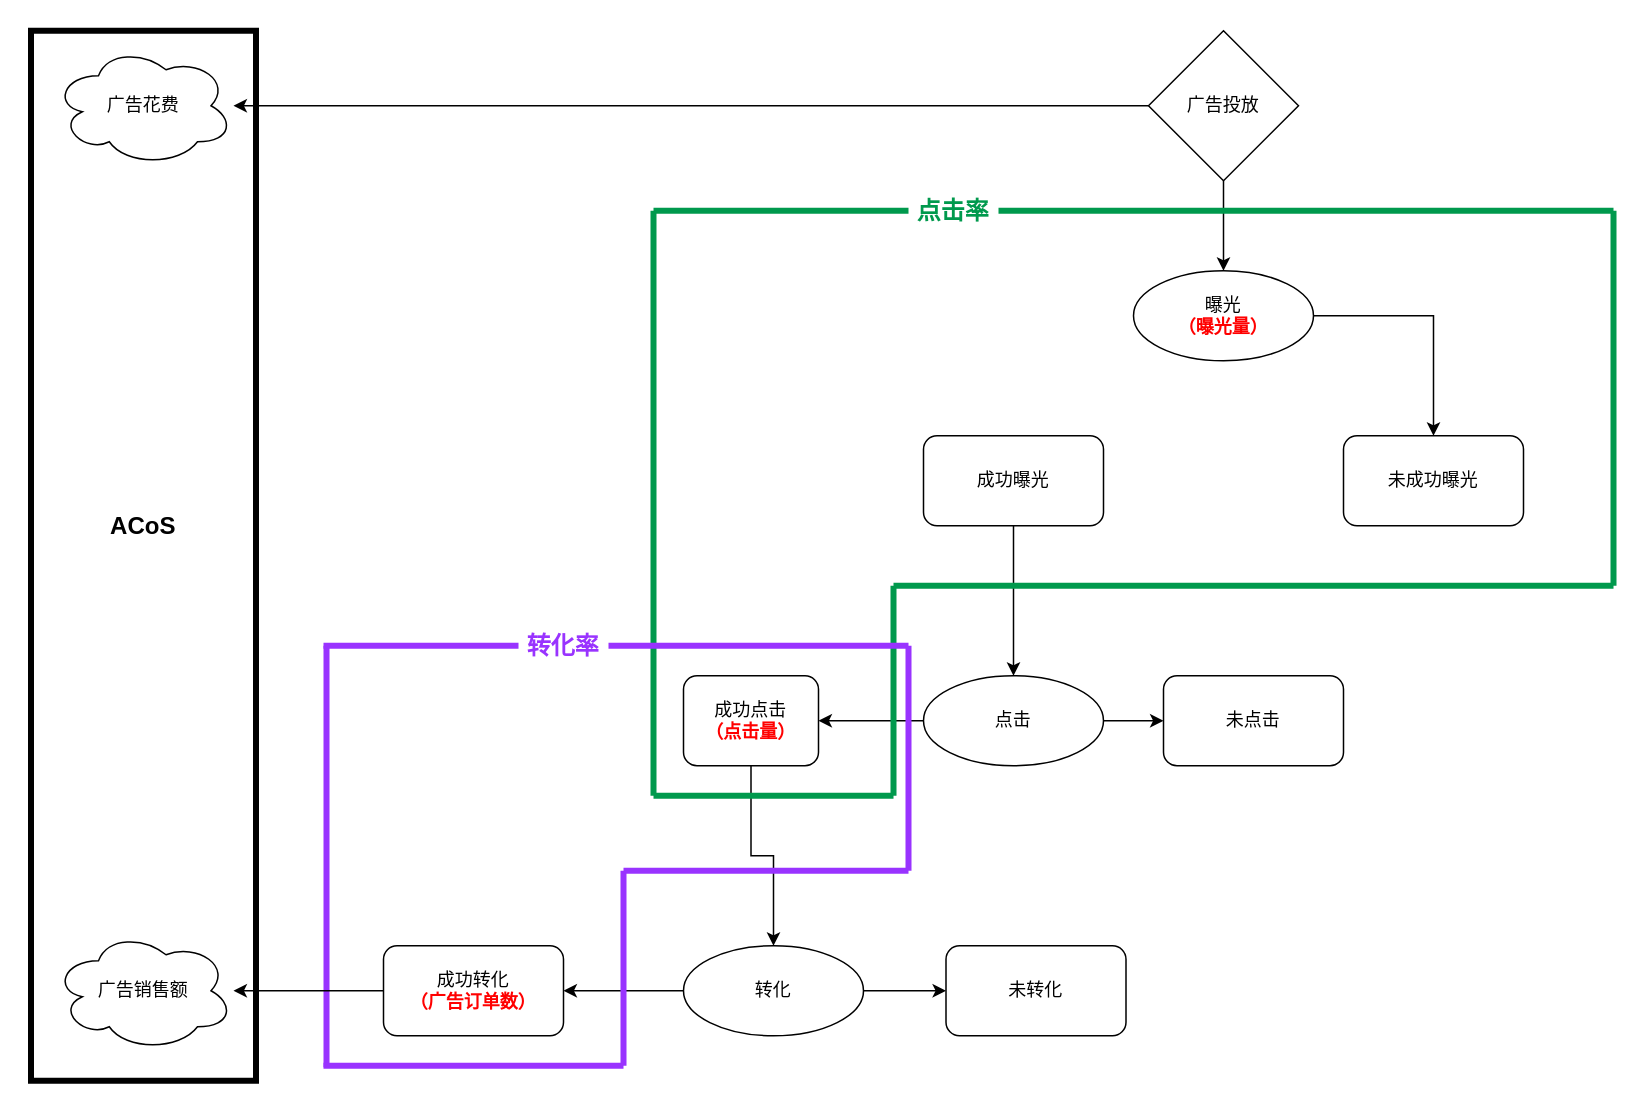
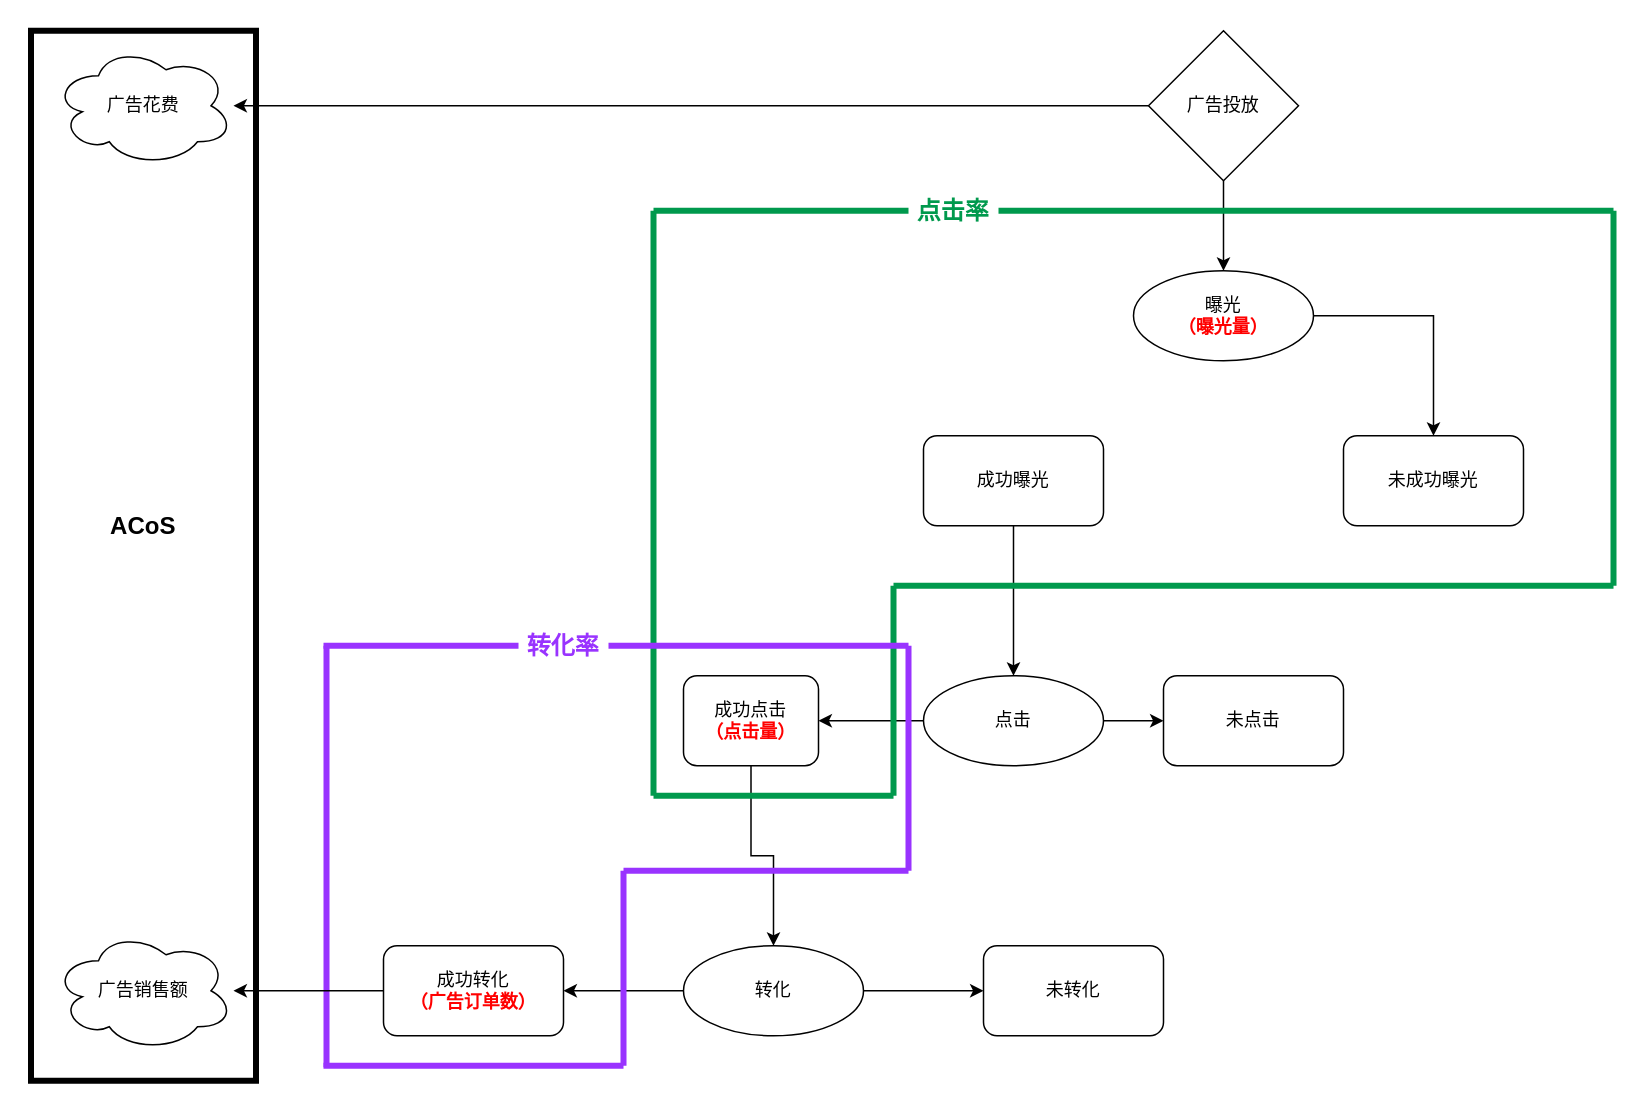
  <mxCell id="0" />
  <mxCell id="1" parent="0" />
  <mxCell id="2" value="" style="rounded=0;whiteSpace=wrap;html=1;fillColor=none;strokeWidth=4;" vertex="1" parent="1"><mxGeometry x="20" y="20" width="150" height="700" as="geometry" /></mxCell>
  <mxCell id="3" value="" style="group" parent="1" vertex="1" connectable="0"><mxGeometry x="215" y="20" width="860" height="691" as="geometry" /></mxCell>
  <mxCell id="4" value="成功转化&lt;br&gt;&lt;b&gt;&lt;font color=&quot;#ff0000&quot;&gt;（广告订单数）&lt;/font&gt;&lt;/b&gt;" style="whiteSpace=wrap;html=1;rounded=1;" parent="3" vertex="1"><mxGeometry x="40" y="610" width="120" height="60" as="geometry" /></mxCell>
  <mxCell id="5" value="" style="edgeStyle=orthogonalEdgeStyle;rounded=0;orthogonalLoop=1;jettySize=auto;html=1;" parent="3" source="16" target="4" edge="1"><mxGeometry x="40" y="155" as="geometry" /></mxCell>
  <mxCell id="6" value="曝光&lt;br&gt;&lt;b&gt;&lt;font color=&quot;#ff0000&quot;&gt;（曝光量）&lt;/font&gt;&lt;/b&gt;" style="ellipse;whiteSpace=wrap;html=1;rounded=1;" parent="3" vertex="1"><mxGeometry x="540" y="160" width="120" height="60" as="geometry" /></mxCell>
  <mxCell id="7" value="成功曝光" style="whiteSpace=wrap;html=1;rounded=1;" parent="3" vertex="1"><mxGeometry x="400" y="270" width="120" height="60" as="geometry" /></mxCell>
  <mxCell id="8" value="未成功曝光" style="whiteSpace=wrap;html=1;rounded=1;" parent="3" vertex="1"><mxGeometry x="680" y="270" width="120" height="60" as="geometry" /></mxCell>
  <mxCell id="9" value="" style="edgeStyle=orthogonalEdgeStyle;rounded=0;orthogonalLoop=1;jettySize=auto;html=1;" parent="3" source="6" target="8" edge="1"><mxGeometry x="240" y="40" as="geometry" /></mxCell>
  <mxCell id="10" value="点击" style="ellipse;whiteSpace=wrap;html=1;rounded=1;" parent="3" vertex="1"><mxGeometry x="400" y="430" width="120" height="60" as="geometry" /></mxCell>
  <mxCell id="11" value="" style="edgeStyle=orthogonalEdgeStyle;rounded=0;orthogonalLoop=1;jettySize=auto;html=1;" parent="3" source="7" target="10" edge="1"><mxGeometry x="240" y="40" as="geometry" /></mxCell>
  <mxCell id="12" value="成功点击&lt;br&gt;&lt;b&gt;&lt;font color=&quot;#ff0000&quot;&gt;（点击量）&lt;/font&gt;&lt;/b&gt;" style="rounded=1;whiteSpace=wrap;html=1;" parent="3" vertex="1"><mxGeometry x="240" y="430" width="90" height="60" as="geometry" /></mxCell>
  <mxCell id="13" value="" style="edgeStyle=orthogonalEdgeStyle;rounded=0;orthogonalLoop=1;jettySize=auto;html=1;" parent="3" source="10" target="12" edge="1"><mxGeometry x="240" y="90" as="geometry" /></mxCell>
  <mxCell id="14" value="未点击" style="whiteSpace=wrap;html=1;rounded=1;" parent="3" vertex="1"><mxGeometry x="560" y="430" width="120" height="60" as="geometry" /></mxCell>
  <mxCell id="15" value="" style="edgeStyle=orthogonalEdgeStyle;rounded=0;orthogonalLoop=1;jettySize=auto;html=1;" parent="3" source="10" target="14" edge="1"><mxGeometry x="240" y="90" as="geometry" /></mxCell>
  <mxCell id="16" value="转化" style="ellipse;whiteSpace=wrap;html=1;rounded=1;" parent="3" vertex="1"><mxGeometry x="240" y="610" width="120" height="60" as="geometry" /></mxCell>
  <mxCell id="17" value="" style="edgeStyle=orthogonalEdgeStyle;rounded=0;orthogonalLoop=1;jettySize=auto;html=1;" parent="3" source="12" target="16" edge="1"><mxGeometry x="240" y="40" as="geometry" /></mxCell>
  <mxCell id="18" value="广告投放" style="rhombus;whiteSpace=wrap;html=1;" parent="3" vertex="1"><mxGeometry x="550" width="100" height="100" as="geometry" /></mxCell>
  <mxCell id="19" value="" style="edgeStyle=orthogonalEdgeStyle;rounded=0;orthogonalLoop=1;jettySize=auto;html=1;exitX=0.5;exitY=1;exitDx=0;exitDy=0;" parent="3" source="18" target="6" edge="1"><mxGeometry x="240" y="40" as="geometry"><mxPoint x="600" y="110" as="sourcePoint" /></mxGeometry></mxCell>
- <mxCell id="20" value="未转化" style="whiteSpace=wrap;html=1;rounded=1;" parent="3" vertex="1"><mxGeometry x="415" y="610" width="120" height="60" as="geometry" /></mxCell>
+ <mxCell id="20" value="未转化" style="whiteSpace=wrap;html=1;rounded=1;" parent="3" vertex="1"><mxGeometry x="440" y="610" width="120" height="60" as="geometry" /></mxCell>
  <mxCell id="21" value="" style="edgeStyle=orthogonalEdgeStyle;rounded=0;orthogonalLoop=1;jettySize=auto;html=1;" parent="3" source="16" target="20" edge="1"><mxGeometry x="240" y="155" as="geometry" /></mxCell>
  <mxCell id="22" value="点击率" style="text;html=1;strokeColor=none;fillColor=none;align=center;verticalAlign=middle;whiteSpace=wrap;rounded=0;strokeWidth=1;fontColor=#00994D;fontStyle=1;fontSize=16;" parent="3" vertex="1"><mxGeometry x="390" y="110" width="60" height="20" as="geometry" /></mxCell>
  <mxCell id="23" value="" style="group" parent="3" vertex="1" connectable="0"><mxGeometry x="220" y="120" width="640" height="390" as="geometry" /></mxCell>
  <mxCell id="24" value="" style="endArrow=none;html=1;strokeColor=#00994D;strokeWidth=4;" parent="23" edge="1"><mxGeometry width="50" height="50" as="geometry"><mxPoint y="390" as="sourcePoint" /><mxPoint as="targetPoint" /></mxGeometry></mxCell>
  <mxCell id="25" value="" style="endArrow=none;html=1;strokeColor=#00994D;strokeWidth=4;" parent="23" edge="1"><mxGeometry width="50" height="50" as="geometry"><mxPoint y="390" as="sourcePoint" /><mxPoint x="160" y="390" as="targetPoint" /></mxGeometry></mxCell>
  <mxCell id="26" value="" style="endArrow=none;html=1;strokeColor=#00994D;strokeWidth=4;" parent="23" edge="1"><mxGeometry width="50" height="50" as="geometry"><mxPoint x="160" y="390" as="sourcePoint" /><mxPoint x="160" y="250" as="targetPoint" /></mxGeometry></mxCell>
  <mxCell id="27" value="" style="endArrow=none;html=1;startArrow=none;strokeColor=#00994D;strokeWidth=4;" parent="23" source="22" edge="1"><mxGeometry width="50" height="50" as="geometry"><mxPoint as="sourcePoint" /><mxPoint x="640" as="targetPoint" /></mxGeometry></mxCell>
  <mxCell id="28" value="" style="endArrow=none;html=1;strokeColor=#00994D;strokeWidth=4;" parent="23" edge="1"><mxGeometry width="50" height="50" as="geometry"><mxPoint x="160" y="250" as="sourcePoint" /><mxPoint x="640" y="250" as="targetPoint" /></mxGeometry></mxCell>
  <mxCell id="29" value="" style="endArrow=none;html=1;strokeColor=#00994D;strokeWidth=4;" parent="23" edge="1"><mxGeometry width="50" height="50" as="geometry"><mxPoint x="640" y="250" as="sourcePoint" /><mxPoint x="640" as="targetPoint" /></mxGeometry></mxCell>
  <mxCell id="30" value="" style="endArrow=none;html=1;strokeColor=#00994D;strokeWidth=4;" parent="23" target="22" edge="1"><mxGeometry width="50" height="50" as="geometry"><mxPoint as="sourcePoint" /><mxPoint x="640" as="targetPoint" /></mxGeometry></mxCell>
  <mxCell id="31" value="" style="endArrow=none;html=1;fontSize=16;fontColor=#B266FF;strokeColor=#9933FF;strokeWidth=4;" parent="23" edge="1"><mxGeometry width="50" height="50" relative="1" as="geometry"><mxPoint x="-30" y="290" as="sourcePoint" /><mxPoint x="170" y="290" as="targetPoint" /></mxGeometry></mxCell>
  <mxCell id="32" value="" style="endArrow=none;html=1;fontSize=16;fontColor=#B266FF;strokeColor=#9933FF;strokeWidth=4;" parent="3" edge="1"><mxGeometry width="50" height="50" relative="1" as="geometry"><mxPoint x="2" y="691" as="sourcePoint" /><mxPoint x="2" y="410" as="targetPoint" /></mxGeometry></mxCell>
  <mxCell id="33" value="" style="endArrow=none;html=1;fontSize=16;fontColor=#B266FF;strokeColor=#9933FF;strokeWidth=4;entryX=0;entryY=0.5;entryDx=0;entryDy=0;" parent="3" target="38" edge="1"><mxGeometry width="50" height="50" relative="1" as="geometry"><mxPoint y="410" as="sourcePoint" /><mxPoint x="140" y="410" as="targetPoint" /></mxGeometry></mxCell>
  <mxCell id="34" value="" style="endArrow=none;html=1;fontSize=16;fontColor=#B266FF;strokeColor=#9933FF;strokeWidth=4;" parent="3" edge="1"><mxGeometry width="50" height="50" relative="1" as="geometry"><mxPoint y="690" as="sourcePoint" /><mxPoint x="200" y="690" as="targetPoint" /></mxGeometry></mxCell>
  <mxCell id="35" value="" style="endArrow=none;html=1;fontSize=16;fontColor=#B266FF;strokeColor=#9933FF;strokeWidth=4;" parent="3" edge="1"><mxGeometry width="50" height="50" relative="1" as="geometry"><mxPoint x="200" y="560" as="sourcePoint" /><mxPoint x="200" y="690" as="targetPoint" /></mxGeometry></mxCell>
  <mxCell id="36" value="" style="endArrow=none;html=1;fontSize=16;fontColor=#B266FF;strokeColor=#9933FF;strokeWidth=4;" parent="3" edge="1"><mxGeometry width="50" height="50" relative="1" as="geometry"><mxPoint x="200" y="560" as="sourcePoint" /><mxPoint x="390" y="560" as="targetPoint" /></mxGeometry></mxCell>
  <mxCell id="37" value="" style="endArrow=none;html=1;fontSize=16;fontColor=#B266FF;strokeColor=#9933FF;strokeWidth=4;" parent="3" edge="1"><mxGeometry width="50" height="50" relative="1" as="geometry"><mxPoint x="390" y="560" as="sourcePoint" /><mxPoint x="390" y="410" as="targetPoint" /></mxGeometry></mxCell>
  <mxCell id="38" value="转化率" style="text;html=1;strokeColor=none;fillColor=none;align=center;verticalAlign=middle;whiteSpace=wrap;rounded=0;strokeWidth=1;fontColor=#9933FF;fontStyle=1;fontSize=16;" parent="3" vertex="1"><mxGeometry x="130" y="400" width="60" height="20" as="geometry" /></mxCell>
  <mxCell id="39" value="广告销售额" style="ellipse;shape=cloud;whiteSpace=wrap;html=1;rounded=1;" parent="1" vertex="1"><mxGeometry x="35" y="620" width="120" height="80" as="geometry" /></mxCell>
  <mxCell id="40" value="" style="edgeStyle=orthogonalEdgeStyle;rounded=0;orthogonalLoop=1;jettySize=auto;html=1;fontSize=16;fontColor=none;strokeColor=default;strokeWidth=1;noLabel=1;" parent="1" source="4" target="39" edge="1"><mxGeometry relative="1" as="geometry" /></mxCell>
  <mxCell id="41" value="广告花费" style="ellipse;shape=cloud;whiteSpace=wrap;html=1;" parent="1" vertex="1"><mxGeometry x="35" y="30" width="120" height="80" as="geometry" /></mxCell>
  <mxCell id="42" value="" style="edgeStyle=orthogonalEdgeStyle;rounded=0;orthogonalLoop=1;jettySize=auto;html=1;fontSize=16;fontColor=none;strokeColor=default;strokeWidth=1;" parent="1" source="18" target="41" edge="1"><mxGeometry relative="1" as="geometry" /></mxCell>
  <mxCell id="43" value="ACoS" style="text;html=1;strokeColor=none;fillColor=none;align=center;verticalAlign=middle;whiteSpace=wrap;rounded=0;fontSize=16;fontStyle=1" vertex="1" parent="1"><mxGeometry x="75" y="340" width="40" height="20" as="geometry" /></mxCell>
